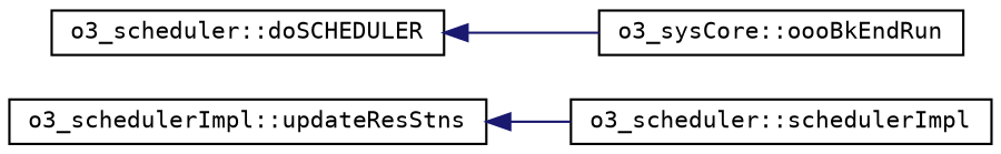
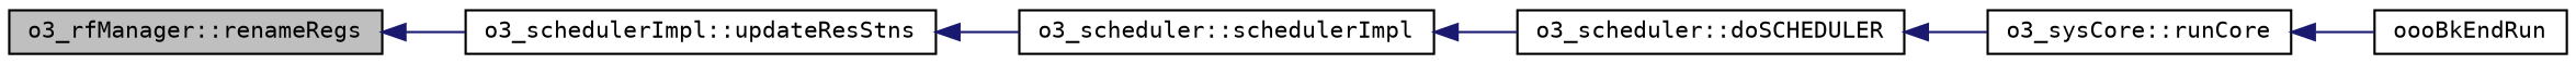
  digraph {
    fontname="DejaVu Sans Mono"
    rankdir=LR
    node [color=black fillcolor=white fontname="DejaVu Sans Mono" fontsize=10 shape=record style=filled]
    edge [color=midnightblue dir=back fontname="DejaVu Sans Mono" fontsize=10 labelfontname=Helvetica labelfontsize=10 style=solid]
+   n1 [fillcolor=grey75 fontcolor=black height=0.2 label="o3_rfManager::renameRegs" width=0.4]
    n2 [height=0.2 label="o3_schedulerImpl::updateResStns" width=0.4]
    n3 [height=0.2 label="o3_scheduler::schedulerImpl" width=0.4]
    n4 [height=0.2 label="o3_scheduler::doSCHEDULER" width=0.4]
-   n5 [height=0.2 label="o3_sysCore::oooBkEndRun" width=0.4]
+   n5 [height=0.2 label="o3_sysCore::runCore" width=0.4]
+   n6 [height=0.2 label=oooBkEndRun width=0.4]
+   n1 -> n2
    n2 -> n3
+   n3 -> n4
    n4 -> n5
+   n5 -> n6
  }
